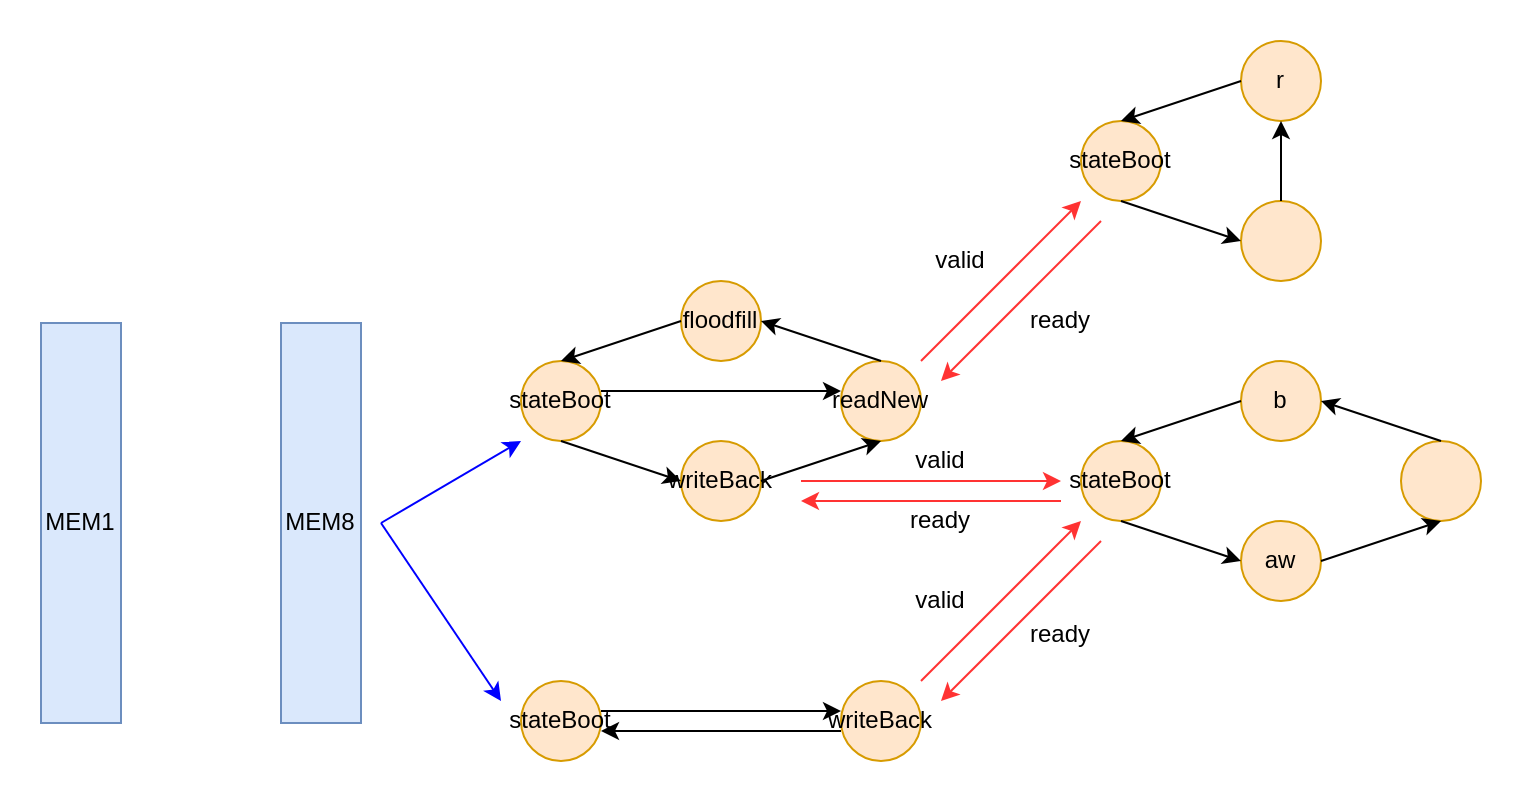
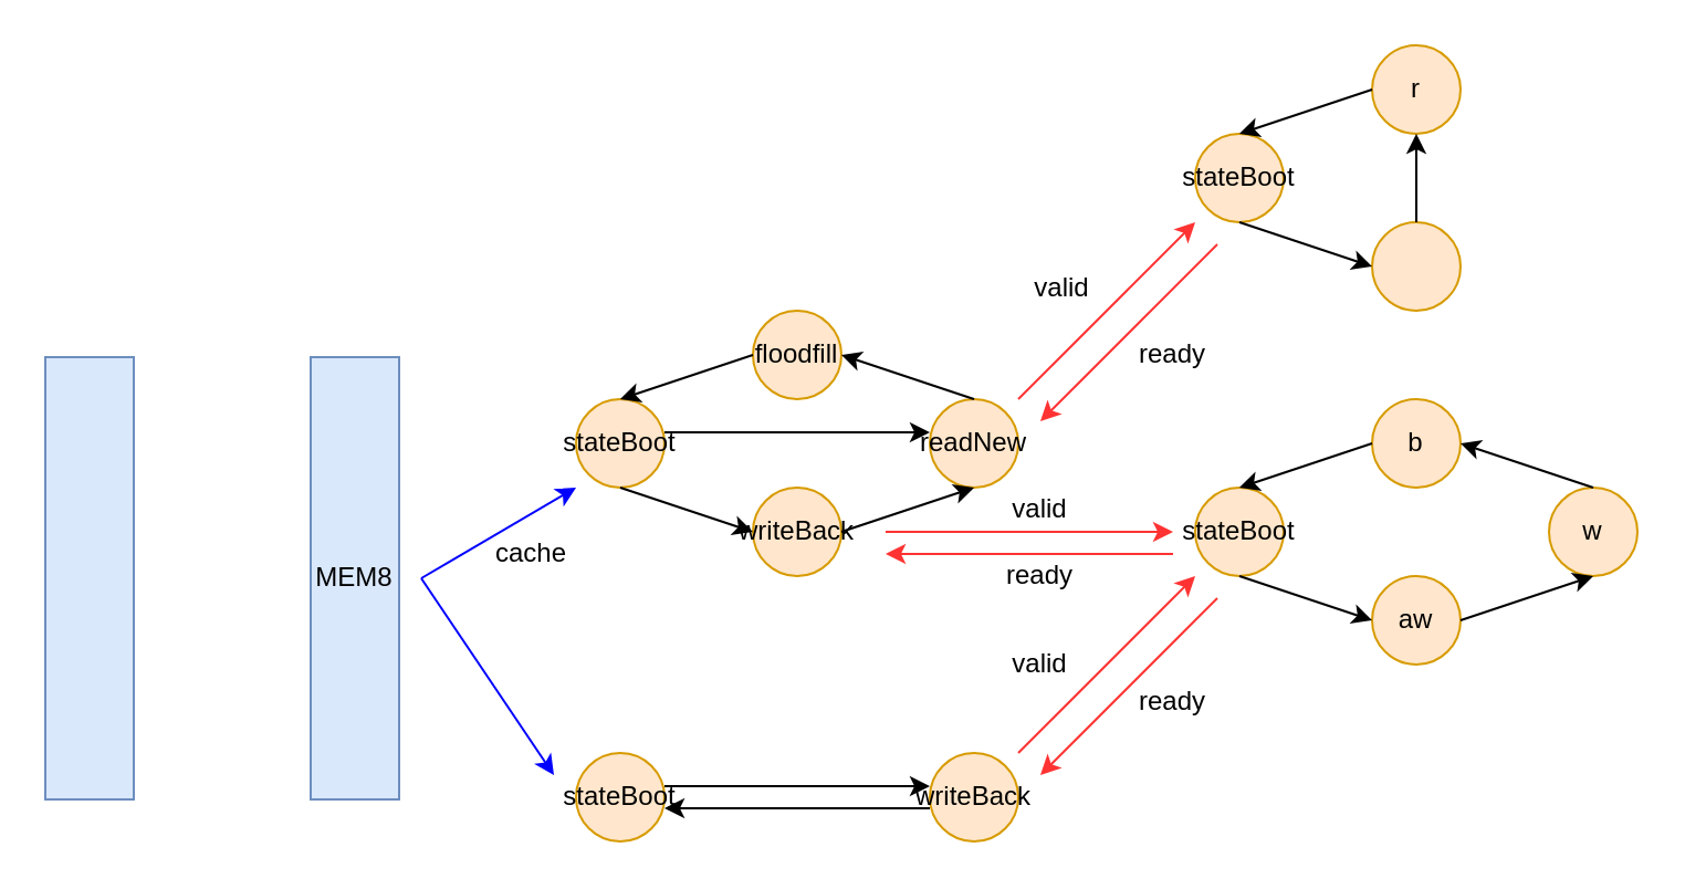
  <mxCell id="0" />
  <mxCell id="1" parent="0" />
  <mxCell id="2" value="" style="rounded=0;whiteSpace=wrap;html=1;fillColor=#dae8fc;strokeColor=#6c8ebf;" parent="1" vertex="1"><mxGeometry x="140" y="161" width="40" height="200" as="geometry" /></mxCell>
  <mxCell id="3" value="MEM8" style="text;html=1;strokeColor=none;fillColor=none;align=center;verticalAlign=middle;whiteSpace=wrap;rounded=0;" parent="1" vertex="1"><mxGeometry x="140" y="251" width="40" height="20" as="geometry" /></mxCell>
  <mxCell id="4" value="" style="rounded=0;whiteSpace=wrap;html=1;fillColor=#dae8fc;strokeColor=#6c8ebf;" parent="1" vertex="1"><mxGeometry x="20" y="161" width="40" height="200" as="geometry" /></mxCell>
- <mxCell id="5" value="MEM1" style="text;html=1;strokeColor=none;fillColor=none;align=center;verticalAlign=middle;whiteSpace=wrap;rounded=0;" parent="1" vertex="1"><mxGeometry x="20" y="251" width="40" height="20" as="geometry" /></mxCell>
  <mxCell id="6" value="" style="ellipse;whiteSpace=wrap;html=1;aspect=fixed;fillColor=#ffe6cc;strokeColor=#d79b00;" parent="1" vertex="1"><mxGeometry x="260" y="180" width="40" height="40" as="geometry" /></mxCell>
  <mxCell id="7" value="stateBoot" style="text;html=1;strokeColor=none;fillColor=none;align=center;verticalAlign=middle;whiteSpace=wrap;rounded=0;" parent="1" vertex="1"><mxGeometry x="260" y="190" width="40" height="20" as="geometry" /></mxCell>
  <mxCell id="8" value="" style="ellipse;whiteSpace=wrap;html=1;aspect=fixed;fillColor=#ffe6cc;strokeColor=#d79b00;" parent="1" vertex="1"><mxGeometry x="340" y="220" width="40" height="40" as="geometry" /></mxCell>
  <mxCell id="9" value="writeBack" style="text;html=1;strokeColor=none;fillColor=none;align=center;verticalAlign=middle;whiteSpace=wrap;rounded=0;" parent="1" vertex="1"><mxGeometry x="340" y="230" width="40" height="20" as="geometry" /></mxCell>
  <mxCell id="10" value="" style="ellipse;whiteSpace=wrap;html=1;aspect=fixed;fillColor=#ffe6cc;strokeColor=#d79b00;" parent="1" vertex="1"><mxGeometry x="420" y="180" width="40" height="40" as="geometry" /></mxCell>
  <mxCell id="11" value="readNew" style="text;html=1;strokeColor=none;fillColor=none;align=center;verticalAlign=middle;whiteSpace=wrap;rounded=0;" parent="1" vertex="1"><mxGeometry x="420" y="190" width="40" height="20" as="geometry" /></mxCell>
  <mxCell id="12" value="" style="endArrow=classic;html=1;exitX=0.5;exitY=1;exitDx=0;exitDy=0;entryX=0;entryY=0.5;entryDx=0;entryDy=0;" parent="1" source="6" target="8" edge="1"><mxGeometry width="50" height="50" relative="1" as="geometry"><mxPoint x="310" y="350" as="sourcePoint" /><mxPoint x="360" y="300" as="targetPoint" /></mxGeometry></mxCell>
  <mxCell id="13" value="" style="endArrow=classic;html=1;exitX=1;exitY=0.5;exitDx=0;exitDy=0;entryX=0.5;entryY=1;entryDx=0;entryDy=0;" parent="1" source="9" target="10" edge="1"><mxGeometry width="50" height="50" relative="1" as="geometry"><mxPoint x="430" y="310" as="sourcePoint" /><mxPoint x="480" y="260" as="targetPoint" /></mxGeometry></mxCell>
  <mxCell id="14" value="" style="ellipse;whiteSpace=wrap;html=1;aspect=fixed;fillColor=#ffe6cc;strokeColor=#d79b00;" parent="1" vertex="1"><mxGeometry x="340" y="140" width="40" height="40" as="geometry" /></mxCell>
  <mxCell id="15" value="floodfill" style="text;html=1;strokeColor=none;fillColor=none;align=center;verticalAlign=middle;whiteSpace=wrap;rounded=0;" parent="1" vertex="1"><mxGeometry x="340" y="150" width="40" height="20" as="geometry" /></mxCell>
  <mxCell id="16" value="" style="endArrow=classic;html=1;exitX=0.5;exitY=0;exitDx=0;exitDy=0;entryX=1;entryY=0.5;entryDx=0;entryDy=0;" parent="1" source="10" target="15" edge="1"><mxGeometry width="50" height="50" relative="1" as="geometry"><mxPoint x="470" y="140" as="sourcePoint" /><mxPoint x="520" y="90" as="targetPoint" /></mxGeometry></mxCell>
  <mxCell id="17" value="" style="endArrow=classic;html=1;exitX=0;exitY=0.5;exitDx=0;exitDy=0;entryX=0.5;entryY=0;entryDx=0;entryDy=0;" parent="1" source="15" target="6" edge="1"><mxGeometry width="50" height="50" relative="1" as="geometry"><mxPoint x="300" y="90" as="sourcePoint" /><mxPoint x="350" y="40" as="targetPoint" /></mxGeometry></mxCell>
  <mxCell id="18" value="" style="ellipse;whiteSpace=wrap;html=1;aspect=fixed;fillColor=#ffe6cc;strokeColor=#d79b00;" parent="1" vertex="1"><mxGeometry x="260" y="340" width="40" height="40" as="geometry" /></mxCell>
  <mxCell id="19" value="stateBoot" style="text;html=1;strokeColor=none;fillColor=none;align=center;verticalAlign=middle;whiteSpace=wrap;rounded=0;" parent="1" vertex="1"><mxGeometry x="260" y="350" width="40" height="20" as="geometry" /></mxCell>
  <mxCell id="20" value="" style="ellipse;whiteSpace=wrap;html=1;aspect=fixed;fillColor=#ffe6cc;strokeColor=#d79b00;" parent="1" vertex="1"><mxGeometry x="420" y="340" width="40" height="40" as="geometry" /></mxCell>
  <mxCell id="21" value="writeBack" style="text;html=1;strokeColor=none;fillColor=none;align=center;verticalAlign=middle;whiteSpace=wrap;rounded=0;" parent="1" vertex="1"><mxGeometry x="420" y="350" width="40" height="20" as="geometry" /></mxCell>
  <mxCell id="22" value="" style="endArrow=classic;html=1;exitX=1;exitY=0.25;exitDx=0;exitDy=0;entryX=0;entryY=0.25;entryDx=0;entryDy=0;" parent="1" source="19" target="21" edge="1"><mxGeometry width="50" height="50" relative="1" as="geometry"><mxPoint x="340" y="360" as="sourcePoint" /><mxPoint x="390" y="310" as="targetPoint" /></mxGeometry></mxCell>
  <mxCell id="23" value="" style="endArrow=classic;html=1;exitX=0;exitY=0.75;exitDx=0;exitDy=0;entryX=1;entryY=0.75;entryDx=0;entryDy=0;" parent="1" source="21" target="19" edge="1"><mxGeometry width="50" height="50" relative="1" as="geometry"><mxPoint x="340" y="440" as="sourcePoint" /><mxPoint x="390" y="390" as="targetPoint" /></mxGeometry></mxCell>
  <mxCell id="24" value="" style="ellipse;whiteSpace=wrap;html=1;aspect=fixed;fillColor=#ffe6cc;strokeColor=#d79b00;" parent="1" vertex="1"><mxGeometry x="540" y="220" width="40" height="40" as="geometry" /></mxCell>
  <mxCell id="25" value="stateBoot" style="text;html=1;strokeColor=none;fillColor=none;align=center;verticalAlign=middle;whiteSpace=wrap;rounded=0;" parent="1" vertex="1"><mxGeometry x="540" y="230" width="40" height="20" as="geometry" /></mxCell>
  <mxCell id="26" value="" style="ellipse;whiteSpace=wrap;html=1;aspect=fixed;fillColor=#ffe6cc;strokeColor=#d79b00;" parent="1" vertex="1"><mxGeometry x="620" y="260" width="40" height="40" as="geometry" /></mxCell>
  <mxCell id="27" value="aw" style="text;html=1;strokeColor=none;fillColor=none;align=center;verticalAlign=middle;whiteSpace=wrap;rounded=0;" parent="1" vertex="1"><mxGeometry x="620" y="270" width="40" height="20" as="geometry" /></mxCell>
  <mxCell id="28" value="" style="ellipse;whiteSpace=wrap;html=1;aspect=fixed;fillColor=#ffe6cc;strokeColor=#d79b00;" parent="1" vertex="1"><mxGeometry x="700" y="220" width="40" height="40" as="geometry" /></mxCell>
+ <mxCell id="29" value="w" style="text;html=1;strokeColor=none;fillColor=none;align=center;verticalAlign=middle;whiteSpace=wrap;rounded=0;" parent="1" vertex="1"><mxGeometry x="700" y="230" width="40" height="20" as="geometry" /></mxCell>
  <mxCell id="30" value="" style="endArrow=classic;html=1;exitX=0.5;exitY=1;exitDx=0;exitDy=0;entryX=0;entryY=0.5;entryDx=0;entryDy=0;" parent="1" source="24" target="26" edge="1"><mxGeometry width="50" height="50" relative="1" as="geometry"><mxPoint x="590" y="390" as="sourcePoint" /><mxPoint x="640" y="340" as="targetPoint" /></mxGeometry></mxCell>
  <mxCell id="31" value="" style="endArrow=classic;html=1;exitX=1;exitY=0.5;exitDx=0;exitDy=0;entryX=0.5;entryY=1;entryDx=0;entryDy=0;" parent="1" source="27" target="28" edge="1"><mxGeometry width="50" height="50" relative="1" as="geometry"><mxPoint x="710" y="350" as="sourcePoint" /><mxPoint x="760" y="300" as="targetPoint" /></mxGeometry></mxCell>
  <mxCell id="32" value="" style="ellipse;whiteSpace=wrap;html=1;aspect=fixed;fillColor=#ffe6cc;strokeColor=#d79b00;" parent="1" vertex="1"><mxGeometry x="620" y="180" width="40" height="40" as="geometry" /></mxCell>
  <mxCell id="33" value="b" style="text;html=1;strokeColor=none;fillColor=none;align=center;verticalAlign=middle;whiteSpace=wrap;rounded=0;" parent="1" vertex="1"><mxGeometry x="620" y="190" width="40" height="20" as="geometry" /></mxCell>
  <mxCell id="34" value="" style="endArrow=classic;html=1;exitX=0.5;exitY=0;exitDx=0;exitDy=0;entryX=1;entryY=0.5;entryDx=0;entryDy=0;" parent="1" source="28" target="33" edge="1"><mxGeometry width="50" height="50" relative="1" as="geometry"><mxPoint x="750" y="180" as="sourcePoint" /><mxPoint x="800" y="130" as="targetPoint" /></mxGeometry></mxCell>
  <mxCell id="35" value="" style="endArrow=classic;html=1;exitX=0;exitY=0.5;exitDx=0;exitDy=0;entryX=0.5;entryY=0;entryDx=0;entryDy=0;" parent="1" source="33" target="24" edge="1"><mxGeometry width="50" height="50" relative="1" as="geometry"><mxPoint x="580" y="130" as="sourcePoint" /><mxPoint x="630" y="80" as="targetPoint" /></mxGeometry></mxCell>
  <mxCell id="36" value="" style="endArrow=classic;html=1;strokeColor=#FF3333;" parent="1" edge="1"><mxGeometry width="50" height="50" relative="1" as="geometry"><mxPoint x="400" y="240" as="sourcePoint" /><mxPoint x="530" y="240" as="targetPoint" /></mxGeometry></mxCell>
  <mxCell id="37" value="" style="endArrow=classic;html=1;strokeColor=#FF3333;" parent="1" edge="1"><mxGeometry width="50" height="50" relative="1" as="geometry"><mxPoint x="530" y="250" as="sourcePoint" /><mxPoint x="400" y="250" as="targetPoint" /></mxGeometry></mxCell>
  <mxCell id="38" value="valid" style="text;html=1;strokeColor=none;fillColor=none;align=center;verticalAlign=middle;whiteSpace=wrap;rounded=0;" parent="1" vertex="1"><mxGeometry x="450" y="220" width="40" height="20" as="geometry" /></mxCell>
  <mxCell id="39" value="ready" style="text;html=1;strokeColor=none;fillColor=none;align=center;verticalAlign=middle;whiteSpace=wrap;rounded=0;" parent="1" vertex="1"><mxGeometry x="450" y="250" width="40" height="20" as="geometry" /></mxCell>
  <mxCell id="40" value="" style="endArrow=classic;html=1;strokeColor=#FF3333;" parent="1" edge="1"><mxGeometry width="50" height="50" relative="1" as="geometry"><mxPoint x="460" y="340" as="sourcePoint" /><mxPoint x="540" y="260" as="targetPoint" /></mxGeometry></mxCell>
  <mxCell id="41" value="" style="endArrow=classic;html=1;strokeColor=#FF3333;" parent="1" edge="1"><mxGeometry width="50" height="50" relative="1" as="geometry"><mxPoint x="550" y="270" as="sourcePoint" /><mxPoint x="470" y="350" as="targetPoint" /></mxGeometry></mxCell>
  <mxCell id="42" value="valid" style="text;html=1;strokeColor=none;fillColor=none;align=center;verticalAlign=middle;whiteSpace=wrap;rounded=0;" parent="1" vertex="1"><mxGeometry x="450" y="290" width="40" height="20" as="geometry" /></mxCell>
  <mxCell id="43" value="ready" style="text;html=1;strokeColor=none;fillColor=none;align=center;verticalAlign=middle;whiteSpace=wrap;rounded=0;" parent="1" vertex="1"><mxGeometry x="510" y="307" width="40" height="20" as="geometry" /></mxCell>
  <mxCell id="44" value="" style="ellipse;whiteSpace=wrap;html=1;aspect=fixed;fillColor=#ffe6cc;strokeColor=#d79b00;" parent="1" vertex="1"><mxGeometry x="540" y="60" width="40" height="40" as="geometry" /></mxCell>
  <mxCell id="45" value="stateBoot" style="text;html=1;strokeColor=none;fillColor=none;align=center;verticalAlign=middle;whiteSpace=wrap;rounded=0;" parent="1" vertex="1"><mxGeometry x="540" y="70" width="40" height="20" as="geometry" /></mxCell>
  <mxCell id="46" value="" style="ellipse;whiteSpace=wrap;html=1;aspect=fixed;fillColor=#ffe6cc;strokeColor=#d79b00;" parent="1" vertex="1"><mxGeometry x="620" y="100" width="40" height="40" as="geometry" /></mxCell>
  <mxCell id="47" value="" style="endArrow=classic;html=1;exitX=0.5;exitY=1;exitDx=0;exitDy=0;entryX=0;entryY=0.5;entryDx=0;entryDy=0;" parent="1" source="44" target="46" edge="1"><mxGeometry width="50" height="50" relative="1" as="geometry"><mxPoint x="590" y="230" as="sourcePoint" /><mxPoint x="640" y="180" as="targetPoint" /></mxGeometry></mxCell>
  <mxCell id="48" value="" style="ellipse;whiteSpace=wrap;html=1;aspect=fixed;fillColor=#ffe6cc;strokeColor=#d79b00;" parent="1" vertex="1"><mxGeometry x="620" y="20" width="40" height="40" as="geometry" /></mxCell>
  <mxCell id="49" value="r" style="text;html=1;strokeColor=none;fillColor=none;align=center;verticalAlign=middle;whiteSpace=wrap;rounded=0;" parent="1" vertex="1"><mxGeometry x="620" y="30" width="40" height="20" as="geometry" /></mxCell>
  <mxCell id="50" value="" style="endArrow=classic;html=1;exitX=0;exitY=0.5;exitDx=0;exitDy=0;entryX=0.5;entryY=0;entryDx=0;entryDy=0;" parent="1" source="49" target="44" edge="1"><mxGeometry width="50" height="50" relative="1" as="geometry"><mxPoint x="580" y="-30" as="sourcePoint" /><mxPoint x="630" y="-80" as="targetPoint" /></mxGeometry></mxCell>
  <mxCell id="51" value="" style="endArrow=classic;html=1;exitX=0.5;exitY=0;exitDx=0;exitDy=0;entryX=0.5;entryY=1;entryDx=0;entryDy=0;" parent="1" source="46" target="48" edge="1"><mxGeometry width="50" height="50" relative="1" as="geometry"><mxPoint x="690" y="100" as="sourcePoint" /><mxPoint x="740" y="50" as="targetPoint" /></mxGeometry></mxCell>
  <mxCell id="52" value="" style="endArrow=classic;html=1;strokeColor=#FF3333;" parent="1" edge="1"><mxGeometry width="50" height="50" relative="1" as="geometry"><mxPoint x="460" y="180" as="sourcePoint" /><mxPoint x="540" y="100" as="targetPoint" /></mxGeometry></mxCell>
  <mxCell id="53" value="" style="endArrow=classic;html=1;strokeColor=#FF3333;" parent="1" edge="1"><mxGeometry width="50" height="50" relative="1" as="geometry"><mxPoint x="550" y="110" as="sourcePoint" /><mxPoint x="470" y="190" as="targetPoint" /></mxGeometry></mxCell>
  <mxCell id="54" value="valid" style="text;html=1;strokeColor=none;fillColor=none;align=center;verticalAlign=middle;whiteSpace=wrap;rounded=0;" parent="1" vertex="1"><mxGeometry x="460" y="120" width="40" height="20" as="geometry" /></mxCell>
  <mxCell id="55" value="ready" style="text;html=1;strokeColor=none;fillColor=none;align=center;verticalAlign=middle;whiteSpace=wrap;rounded=0;" parent="1" vertex="1"><mxGeometry x="510" y="150" width="40" height="20" as="geometry" /></mxCell>
  <mxCell id="56" value="" style="endArrow=classic;html=1;strokeColor=#0000FF;" parent="1" edge="1"><mxGeometry width="50" height="50" relative="1" as="geometry"><mxPoint x="190" y="261" as="sourcePoint" /><mxPoint x="260" y="220" as="targetPoint" /></mxGeometry></mxCell>
+ <mxCell id="57" value="cache" style="text;html=1;strokeColor=none;fillColor=none;align=center;verticalAlign=middle;whiteSpace=wrap;rounded=0;" parent="1" vertex="1"><mxGeometry x="220" y="240" width="40" height="20" as="geometry" /></mxCell>
  <mxCell id="58" value="" style="endArrow=classic;html=1;strokeColor=#0000FF;" parent="1" edge="1"><mxGeometry width="50" height="50" relative="1" as="geometry"><mxPoint x="190" y="261" as="sourcePoint" /><mxPoint x="250" y="350" as="targetPoint" /></mxGeometry></mxCell>
  <mxCell id="59" value="" style="endArrow=classic;html=1;exitX=1;exitY=0.25;exitDx=0;exitDy=0;entryX=0;entryY=0.25;entryDx=0;entryDy=0;" parent="1" source="7" target="11" edge="1"><mxGeometry width="50" height="50" relative="1" as="geometry"><mxPoint x="260" y="100" as="sourcePoint" /><mxPoint x="310" y="50" as="targetPoint" /></mxGeometry></mxCell>
